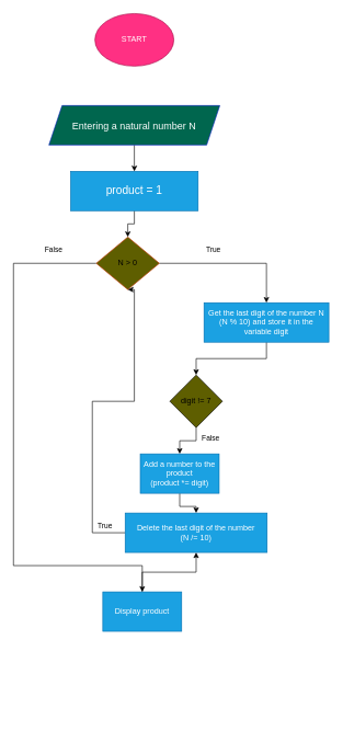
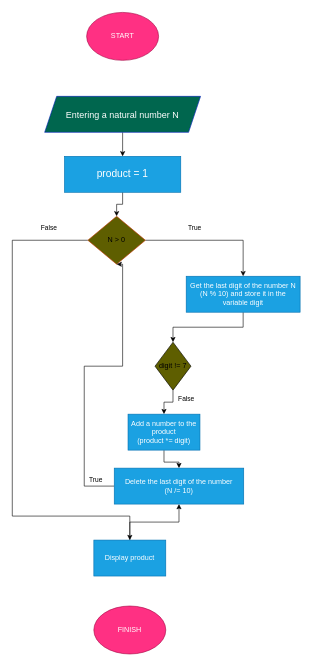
  <mxCell id="0" />
  <mxCell id="1" parent="0" />
  <mxCell id="2" value="START" style="ellipse;whiteSpace=wrap;html=1;fillColor=#FF3083;strokeColor=#A50040;fontColor=#ffffff;" vertex="1" parent="1"><mxGeometry x="144" y="20" width="120" height="80" as="geometry" /></mxCell>
  <mxCell id="3" style="edgeStyle=orthogonalEdgeStyle;rounded=0;orthogonalLoop=1;jettySize=auto;html=1;entryX=0.5;entryY=0;entryDx=0;entryDy=0;" edge="1" parent="1" source="4" target="6"><mxGeometry relative="1" as="geometry" /></mxCell>
  <mxCell id="4" value="Entering a natural number N" style="shape=parallelogram;perimeter=parallelogramPerimeter;whiteSpace=wrap;html=1;fixedSize=1;fontSize=15;fillColor=#00664E;fontColor=#ffffff;strokeColor=#001DBC;" vertex="1" parent="1"><mxGeometry x="74" y="160" width="260" height="60" as="geometry" /></mxCell>
  <mxCell id="5" style="edgeStyle=orthogonalEdgeStyle;rounded=0;orthogonalLoop=1;jettySize=auto;html=1;" edge="1" parent="1" source="6" target="9"><mxGeometry relative="1" as="geometry" /></mxCell>
  <mxCell id="6" value="product = 1" style="rounded=1;whiteSpace=wrap;html=1;fontSize=17;arcSize=0;fillColor=#1ba1e2;fontColor=#ffffff;strokeColor=#006EAF;" vertex="1" parent="1"><mxGeometry x="107" y="260" width="194" height="60" as="geometry" /></mxCell>
  <mxCell id="7" value="True" style="edgeStyle=orthogonalEdgeStyle;rounded=0;orthogonalLoop=1;jettySize=auto;html=1;" edge="1" parent="1" source="9" target="11"><mxGeometry x="-0.268" y="20" relative="1" as="geometry"><mxPoint as="offset" /></mxGeometry></mxCell>
  <mxCell id="8" value="False" style="edgeStyle=orthogonalEdgeStyle;rounded=0;orthogonalLoop=1;jettySize=auto;html=1;exitX=0;exitY=0.5;exitDx=0;exitDy=0;entryX=0.5;entryY=0;entryDx=0;entryDy=0;" edge="1" parent="1" source="9" target="19"><mxGeometry x="-0.841" y="-20" relative="1" as="geometry"><mxPoint x="50" y="1040" as="targetPoint" /><Array as="points"><mxPoint x="20" y="400" /><mxPoint x="20" y="860" /><mxPoint x="216" y="860" /></Array><mxPoint as="offset" /></mxGeometry></mxCell>
  <mxCell id="9" value="N &amp;gt; 0" style="rhombus;whiteSpace=wrap;html=1;fillColor=#5E5E00;fontColor=#000000;strokeColor=#C73500;" vertex="1" parent="1"><mxGeometry x="146" y="360" width="96" height="80" as="geometry" /></mxCell>
  <mxCell id="10" value="" style="edgeStyle=orthogonalEdgeStyle;rounded=0;orthogonalLoop=1;jettySize=auto;html=1;" edge="1" parent="1" source="11" target="13"><mxGeometry relative="1" as="geometry" /></mxCell>
  <mxCell id="11" value="Get the last digit of the number N (N % 10) and store it in the variable digit" style="whiteSpace=wrap;html=1;fillColor=#1ba1e2;fontColor=#ffffff;strokeColor=#006EAF;" vertex="1" parent="1"><mxGeometry x="310" y="460" width="190" height="60" as="geometry" /></mxCell>
  <mxCell id="12" value="False" style="edgeStyle=orthogonalEdgeStyle;rounded=0;orthogonalLoop=1;jettySize=auto;html=1;" edge="1" parent="1" source="13" target="15"><mxGeometry x="-0.5" y="22" relative="1" as="geometry"><mxPoint as="offset" /></mxGeometry></mxCell>
- <mxCell id="13" value="digit != 7" style="rhombus;whiteSpace=wrap;html=1;fillColor=#5E5E00;gradientColor=none;" vertex="1" parent="1"><mxGeometry x="258" y="570" width="80" height="80" as="geometry" /></mxCell>
+ <mxCell id="13" value="digit != 7" style="rhombus;whiteSpace=wrap;html=1;fillColor=#5E5E00;gradientColor=none;" vertex="1" parent="1"><mxGeometry x="258" y="570" width="60" height="80" as="geometry" /></mxCell>
  <mxCell id="14" value="" style="edgeStyle=orthogonalEdgeStyle;rounded=0;orthogonalLoop=1;jettySize=auto;html=1;" edge="1" parent="1" source="15" target="17"><mxGeometry relative="1" as="geometry"><mxPoint x="298" y="840" as="targetPoint" /></mxGeometry></mxCell>
  <mxCell id="15" value="Аdd a number to the product&lt;br&gt;(product *= digit)" style="whiteSpace=wrap;html=1;fillColor=#1ba1e2;fontColor=#ffffff;strokeColor=#006EAF;" vertex="1" parent="1"><mxGeometry x="213" y="690" width="120" height="60" as="geometry" /></mxCell>
  <mxCell id="16" value="True" style="edgeStyle=orthogonalEdgeStyle;rounded=0;orthogonalLoop=1;jettySize=auto;html=1;entryX=0.5;entryY=1;entryDx=0;entryDy=0;" edge="1" parent="1" source="17" target="9"><mxGeometry x="-0.876" y="-10" relative="1" as="geometry"><Array as="points"><mxPoint x="140" y="810" /><mxPoint x="140" y="610" /><mxPoint x="204" y="610" /></Array><mxPoint as="offset" /></mxGeometry></mxCell>
  <mxCell id="17" value="Delete the last digit of the number&lt;br&gt;(N /= 10)" style="rounded=0;whiteSpace=wrap;html=1;fillColor=#1ba1e2;fontColor=#ffffff;strokeColor=#006EAF;" vertex="1" parent="1"><mxGeometry x="190" y="780" width="216" height="60" as="geometry" /></mxCell>
  <mxCell id="18" style="edgeStyle=orthogonalEdgeStyle;rounded=0;orthogonalLoop=1;jettySize=auto;html=1;" edge="1" parent="1" source="19" target="17"><mxGeometry relative="1" as="geometry" /></mxCell>
  <mxCell id="19" value="Display product" style="whiteSpace=wrap;html=1;fillColor=#1ba1e2;fontColor=#ffffff;strokeColor=#006EAF;" vertex="1" parent="1"><mxGeometry x="156" y="900" width="120" height="60" as="geometry" /></mxCell>
+ <mxCell id="20" value="FINISH" style="ellipse;whiteSpace=wrap;html=1;fillColor=#FF3083;strokeColor=#A50040;fontColor=#ffffff;" vertex="1" parent="1"><mxGeometry x="156" y="1010" width="120" height="80" as="geometry" /></mxCell>
